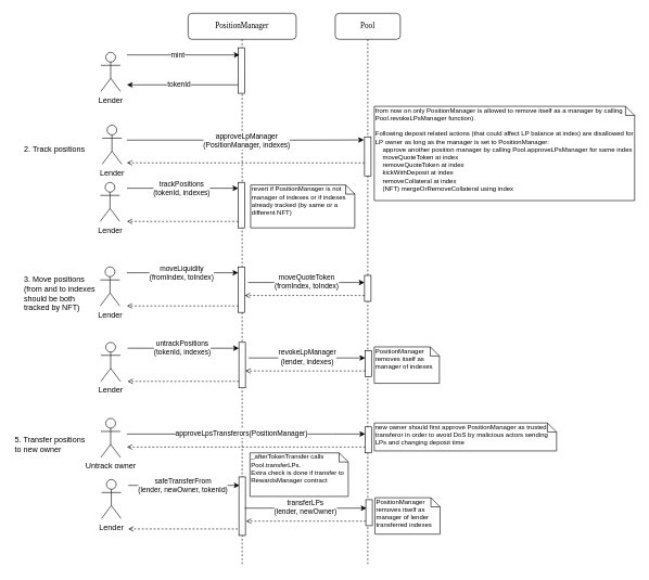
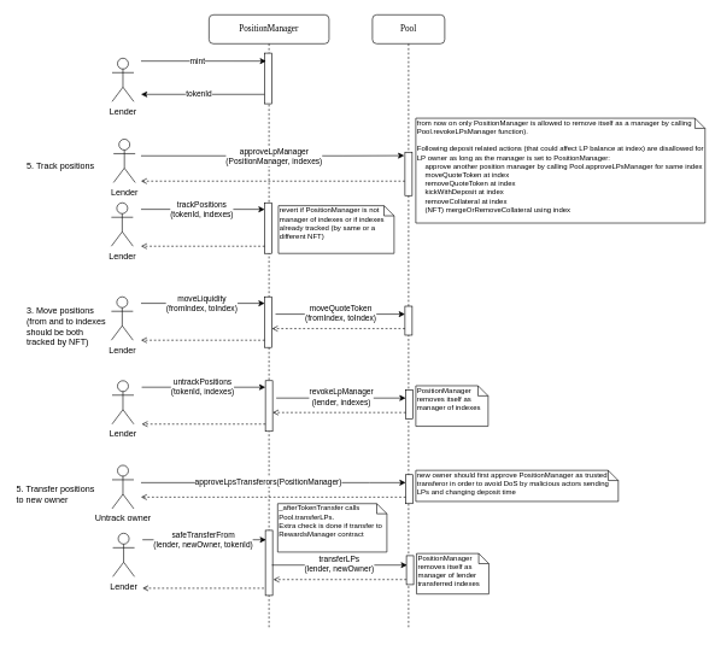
  <mxCell id="0" />
  <mxCell id="1" parent="0" />
  <mxCell id="2" value="&lt;font face=&quot;Helvetica&quot;&gt;from now on only PositionManager is allowed to remove itself as a manager by calling Pool.revokeLPsManager function).&lt;br&gt;&lt;br&gt;Following deposit related actions (that could affect LP balance at index) are disallowed for LP owner as long as the manager is set to PositionManager:&lt;br&gt;&amp;nbsp;&amp;nbsp;&amp;nbsp; approve another position manager by calling Pool.approveLPsManager for same index&lt;br&gt;&amp;nbsp;&amp;nbsp;&amp;nbsp; moveQuoteToken at index&lt;br&gt;&amp;nbsp;&amp;nbsp;&amp;nbsp; removeQuoteToken at index&lt;br&gt;&amp;nbsp;&amp;nbsp;&amp;nbsp; kickWithDeposit at index&lt;br&gt;&amp;nbsp;&amp;nbsp;&amp;nbsp; removeCollateral at index&lt;br&gt;&amp;nbsp;&amp;nbsp;&amp;nbsp; (NFT) mergeOrRemoveCollateral using index&lt;/font&gt;" style="shape=note;whiteSpace=wrap;html=1;size=14;verticalAlign=top;align=left;spacingTop=-6;rounded=0;shadow=0;comic=0;labelBackgroundColor=none;strokeWidth=1;fontFamily=Verdana;fontSize=10;" parent="1" vertex="1"><mxGeometry x="574" y="163" width="400" height="145" as="geometry" /></mxCell>
  <mxCell id="3" value="PositionManager" style="shape=umlLifeline;perimeter=lifelinePerimeter;whiteSpace=wrap;html=1;container=1;collapsible=0;recursiveResize=0;outlineConnect=0;rounded=1;shadow=0;comic=0;labelBackgroundColor=none;strokeWidth=1;fontFamily=Verdana;fontSize=12;align=center;" vertex="1" parent="1"><mxGeometry x="288" y="20" width="166" height="850" as="geometry" /></mxCell>
  <mxCell id="4" style="edgeStyle=orthogonalEdgeStyle;rounded=0;orthogonalLoop=1;jettySize=auto;html=1;" edge="1" parent="3"><mxGeometry relative="1" as="geometry"><mxPoint x="-94" y="110" as="targetPoint" /><mxPoint x="77" y="110" as="sourcePoint" /><Array as="points"><mxPoint x="-14" y="110" /><mxPoint x="-14" y="110" /></Array></mxGeometry></mxCell>
  <mxCell id="5" value="tokenId" style="edgeLabel;html=1;align=center;verticalAlign=middle;resizable=0;points=[];" vertex="1" connectable="0" parent="4"><mxGeometry x="0.135" y="2" relative="1" as="geometry"><mxPoint x="5" y="-3" as="offset" /></mxGeometry></mxCell>
  <mxCell id="6" value="" style="html=1;points=[];perimeter=orthogonalPerimeter;rounded=0;shadow=0;comic=0;labelBackgroundColor=none;strokeWidth=1;fontFamily=Verdana;fontSize=12;align=center;" parent="3" vertex="1"><mxGeometry x="77" y="53" width="10" height="70" as="geometry" /></mxCell>
  <mxCell id="7" value="" style="html=1;points=[];perimeter=orthogonalPerimeter;rounded=0;shadow=0;comic=0;labelBackgroundColor=none;strokeWidth=1;fontFamily=Verdana;fontSize=12;align=center;" vertex="1" parent="3"><mxGeometry x="77" y="260" width="10" height="70" as="geometry" /></mxCell>
  <mxCell id="8" value="&lt;font face=&quot;Helvetica&quot;&gt;revert if PositionManager is not manager of indexes or if indexes already tracked (by same or a different NFT)&lt;br&gt;&lt;/font&gt;" style="shape=note;whiteSpace=wrap;html=1;size=14;verticalAlign=top;align=left;spacingTop=-6;rounded=0;shadow=0;comic=0;labelBackgroundColor=none;strokeWidth=1;fontFamily=Verdana;fontSize=10;" vertex="1" parent="3"><mxGeometry x="96" y="264" width="160" height="66" as="geometry" /></mxCell>
  <mxCell id="9" value="" style="html=1;points=[];perimeter=orthogonalPerimeter;rounded=0;shadow=0;comic=0;labelBackgroundColor=none;strokeWidth=1;fontFamily=Verdana;fontSize=12;align=center;" vertex="1" parent="3"><mxGeometry x="78" y="713" width="10" height="90" as="geometry" /></mxCell>
  <mxCell id="10" value="Pool" style="shape=umlLifeline;perimeter=lifelinePerimeter;whiteSpace=wrap;html=1;container=1;collapsible=0;recursiveResize=0;outlineConnect=0;rounded=1;shadow=0;comic=0;labelBackgroundColor=none;strokeWidth=1;fontFamily=Verdana;fontSize=12;align=center;" vertex="1" parent="1"><mxGeometry x="514" y="20" width="100" height="850" as="geometry" /></mxCell>
  <mxCell id="11" style="edgeStyle=orthogonalEdgeStyle;rounded=0;orthogonalLoop=1;jettySize=auto;html=1;fontFamily=Helvetica;endArrow=open;endFill=0;dashed=1;" edge="1" parent="10" source="12"><mxGeometry relative="1" as="geometry"><mxPoint x="-320" y="230" as="targetPoint" /><Array as="points"><mxPoint x="-50" y="230" /><mxPoint x="-50" y="230" /></Array></mxGeometry></mxCell>
  <mxCell id="12" value="" style="html=1;points=[];perimeter=orthogonalPerimeter;rounded=0;shadow=0;comic=0;labelBackgroundColor=none;strokeWidth=1;fontFamily=Verdana;fontSize=12;align=center;" vertex="1" parent="10"><mxGeometry x="45" y="190" width="10" height="60" as="geometry" /></mxCell>
  <mxCell id="13" value="" style="html=1;points=[];perimeter=orthogonalPerimeter;rounded=0;shadow=0;comic=0;labelBackgroundColor=none;strokeWidth=1;fontFamily=Verdana;fontSize=12;align=center;" vertex="1" parent="10"><mxGeometry x="45" y="403" width="10" height="40" as="geometry" /></mxCell>
  <mxCell id="14" style="edgeStyle=orthogonalEdgeStyle;rounded=0;orthogonalLoop=1;jettySize=auto;html=1;entryX=0.2;entryY=0.529;entryDx=0;entryDy=0;entryPerimeter=0;" edge="1" parent="1"><mxGeometry relative="1" as="geometry"><mxPoint x="194" y="84" as="sourcePoint" /><mxPoint x="367" y="84.03" as="targetPoint" /><Array as="points"><mxPoint x="284" y="84" /><mxPoint x="284" y="84" /></Array></mxGeometry></mxCell>
  <mxCell id="15" value="mint" style="edgeLabel;html=1;align=center;verticalAlign=middle;resizable=0;points=[];" vertex="1" connectable="0" parent="14"><mxGeometry x="-0.153" relative="1" as="geometry"><mxPoint x="4" y="-1" as="offset" /></mxGeometry></mxCell>
  <mxCell id="16" value="Lender" style="shape=umlActor;verticalLabelPosition=bottom;verticalAlign=top;html=1;outlineConnect=0;" vertex="1" parent="1"><mxGeometry x="154" y="80" width="30" height="60" as="geometry" /></mxCell>
  <mxCell id="17" style="edgeStyle=orthogonalEdgeStyle;rounded=0;orthogonalLoop=1;jettySize=auto;html=1;entryX=-0.1;entryY=0.079;entryDx=0;entryDy=0;entryPerimeter=0;" edge="1" parent="1" target="12"><mxGeometry relative="1" as="geometry"><mxPoint x="194" y="215" as="sourcePoint" /><Array as="points"><mxPoint x="474" y="215" /><mxPoint x="474" y="215" /></Array></mxGeometry></mxCell>
  <mxCell id="18" value="&lt;div&gt;approveLpManager&lt;/div&gt;&lt;div&gt;(PositionManager, indexes)&lt;/div&gt;" style="edgeLabel;html=1;align=center;verticalAlign=middle;resizable=0;points=[];" vertex="1" connectable="0" parent="17"><mxGeometry x="-0.118" relative="1" as="geometry"><mxPoint x="22" as="offset" /></mxGeometry></mxCell>
  <mxCell id="19" value="Lender" style="shape=umlActor;verticalLabelPosition=bottom;verticalAlign=top;html=1;outlineConnect=0;" vertex="1" parent="1"><mxGeometry x="156" y="192" width="30" height="60" as="geometry" /></mxCell>
- <mxCell id="20" value="2. Track positions" style="text;html=1;strokeColor=none;fillColor=none;align=center;verticalAlign=middle;whiteSpace=wrap;rounded=0;" vertex="1" parent="1"><mxGeometry x="24" y="215" width="118" height="30" as="geometry" /></mxCell>
+ <mxCell id="20" value="5. Track positions" style="text;html=1;strokeColor=none;fillColor=none;align=center;verticalAlign=middle;whiteSpace=wrap;rounded=0;" vertex="1" parent="1"><mxGeometry x="24" y="215" width="118" height="30" as="geometry" /></mxCell>
  <mxCell id="21" style="edgeStyle=orthogonalEdgeStyle;rounded=0;orthogonalLoop=1;jettySize=auto;html=1;fontFamily=Helvetica;endArrow=open;endFill=0;dashed=1;" edge="1" parent="1"><mxGeometry relative="1" as="geometry"><mxPoint x="365" y="340" as="sourcePoint" /><mxPoint x="194" y="340" as="targetPoint" /><Array as="points"><mxPoint x="264" y="340" /><mxPoint x="264" y="340" /></Array></mxGeometry></mxCell>
  <mxCell id="22" style="edgeStyle=orthogonalEdgeStyle;rounded=0;orthogonalLoop=1;jettySize=auto;html=1;entryX=0;entryY=0.129;entryDx=0;entryDy=0;entryPerimeter=0;fontFamily=Helvetica;endArrow=classic;endFill=1;" edge="1" parent="1" target="7"><mxGeometry relative="1" as="geometry"><mxPoint x="194" y="289" as="sourcePoint" /><Array as="points"><mxPoint x="234" y="289" /><mxPoint x="234" y="289" /></Array></mxGeometry></mxCell>
  <mxCell id="23" value="&lt;div&gt;trackPositions&lt;/div&gt;&lt;div&gt;(tokenId, indexes)&lt;br&gt;&lt;/div&gt;" style="edgeLabel;html=1;align=center;verticalAlign=middle;resizable=0;points=[];fontFamily=Helvetica;" vertex="1" connectable="0" parent="22"><mxGeometry x="-0.252" y="2" relative="1" as="geometry"><mxPoint x="19" y="1" as="offset" /></mxGeometry></mxCell>
  <mxCell id="24" value="Lender" style="shape=umlActor;verticalLabelPosition=bottom;verticalAlign=top;html=1;outlineConnect=0;" vertex="1" parent="1"><mxGeometry x="153" y="280" width="30" height="60" as="geometry" /></mxCell>
  <mxCell id="25" style="edgeStyle=orthogonalEdgeStyle;rounded=0;orthogonalLoop=1;jettySize=auto;html=1;fontFamily=Helvetica;endArrow=classic;endFill=1;" edge="1" parent="1"><mxGeometry relative="1" as="geometry"><mxPoint x="380" y="434" as="sourcePoint" /><mxPoint x="559" y="434" as="targetPoint" /><Array as="points"><mxPoint x="509" y="434" /><mxPoint x="509" y="434" /></Array></mxGeometry></mxCell>
  <mxCell id="26" value="&lt;div&gt;moveQuoteToken&lt;/div&gt;&lt;div&gt;(fromIndex, toIndex)&lt;br&gt;&lt;/div&gt;" style="edgeLabel;html=1;align=center;verticalAlign=middle;resizable=0;points=[];fontFamily=Helvetica;" vertex="1" connectable="0" parent="25"><mxGeometry x="-0.151" y="2" relative="1" as="geometry"><mxPoint x="13" as="offset" /></mxGeometry></mxCell>
  <mxCell id="27" value="" style="html=1;points=[];perimeter=orthogonalPerimeter;rounded=0;shadow=0;comic=0;labelBackgroundColor=none;strokeWidth=1;fontFamily=Verdana;fontSize=12;align=center;" vertex="1" parent="1"><mxGeometry x="365" y="410" width="10" height="70" as="geometry" /></mxCell>
  <mxCell id="28" style="edgeStyle=orthogonalEdgeStyle;rounded=0;orthogonalLoop=1;jettySize=auto;html=1;fontFamily=Helvetica;endArrow=open;endFill=0;dashed=1;" edge="1" parent="1"><mxGeometry relative="1" as="geometry"><mxPoint x="365" y="470" as="sourcePoint" /><mxPoint x="194" y="470" as="targetPoint" /><Array as="points"><mxPoint x="264" y="470" /><mxPoint x="264" y="470" /></Array></mxGeometry></mxCell>
  <mxCell id="29" style="edgeStyle=orthogonalEdgeStyle;rounded=0;orthogonalLoop=1;jettySize=auto;html=1;entryX=0;entryY=0.129;entryDx=0;entryDy=0;entryPerimeter=0;fontFamily=Helvetica;endArrow=classic;endFill=1;" edge="1" parent="1" target="27"><mxGeometry relative="1" as="geometry"><mxPoint x="194" y="419" as="sourcePoint" /><Array as="points"><mxPoint x="234" y="419" /><mxPoint x="234" y="419" /></Array></mxGeometry></mxCell>
  <mxCell id="30" value="&lt;div&gt;moveLiquidity&lt;/div&gt;&lt;div&gt;(fromIndex, toIndex)&lt;br&gt;&lt;/div&gt;" style="edgeLabel;html=1;align=center;verticalAlign=middle;resizable=0;points=[];fontFamily=Helvetica;" vertex="1" connectable="0" parent="29"><mxGeometry x="-0.252" y="2" relative="1" as="geometry"><mxPoint x="19" y="1" as="offset" /></mxGeometry></mxCell>
  <mxCell id="31" value="Lender" style="shape=umlActor;verticalLabelPosition=bottom;verticalAlign=top;html=1;outlineConnect=0;" vertex="1" parent="1"><mxGeometry x="153" y="410" width="30" height="60" as="geometry" /></mxCell>
  <mxCell id="32" value="&lt;div align=&quot;left&quot;&gt;3. Move positions&lt;/div&gt;&lt;div align=&quot;left&quot;&gt;(from and to indexes should be both tracked by NFT)&lt;br&gt;&lt;/div&gt;" style="text;html=1;strokeColor=none;fillColor=none;align=left;verticalAlign=middle;whiteSpace=wrap;rounded=0;" vertex="1" parent="1"><mxGeometry y="436" width="118" height="30" as="geometry" x="34" /></mxCell>
  <mxCell id="33" style="edgeStyle=orthogonalEdgeStyle;rounded=0;orthogonalLoop=1;jettySize=auto;html=1;dashed=1;fontFamily=Helvetica;endArrow=open;endFill=0;" edge="1" parent="1"><mxGeometry relative="1" as="geometry"><mxPoint x="559" y="454" as="sourcePoint" /><mxPoint x="375" y="454" as="targetPoint" /><Array as="points"><mxPoint x="375" y="454" /></Array></mxGeometry></mxCell>
  <mxCell id="34" value="" style="html=1;points=[];perimeter=orthogonalPerimeter;rounded=0;shadow=0;comic=0;labelBackgroundColor=none;strokeWidth=1;fontFamily=Verdana;fontSize=12;align=center;" vertex="1" parent="1"><mxGeometry x="560" y="539" width="10" height="40" as="geometry" /></mxCell>
  <mxCell id="35" style="edgeStyle=orthogonalEdgeStyle;rounded=0;orthogonalLoop=1;jettySize=auto;html=1;fontFamily=Helvetica;endArrow=classic;endFill=1;" edge="1" parent="1"><mxGeometry relative="1" as="geometry"><mxPoint x="381" y="550" as="sourcePoint" /><mxPoint x="560" y="550" as="targetPoint" /><Array as="points"><mxPoint x="510" y="550" /><mxPoint x="510" y="550" /></Array></mxGeometry></mxCell>
  <mxCell id="36" value="&lt;div&gt;revokeLpManager&lt;/div&gt;&lt;div&gt;(lender, indexes)&lt;br&gt;&lt;/div&gt;" style="edgeLabel;html=1;align=center;verticalAlign=middle;resizable=0;points=[];fontFamily=Helvetica;" vertex="1" connectable="0" parent="35"><mxGeometry x="-0.151" y="2" relative="1" as="geometry"><mxPoint x="13" as="offset" /></mxGeometry></mxCell>
  <mxCell id="37" value="" style="html=1;points=[];perimeter=orthogonalPerimeter;rounded=0;shadow=0;comic=0;labelBackgroundColor=none;strokeWidth=1;fontFamily=Verdana;fontSize=12;align=center;" vertex="1" parent="1"><mxGeometry x="366" y="526" width="10" height="70" as="geometry" /></mxCell>
  <mxCell id="38" style="edgeStyle=orthogonalEdgeStyle;rounded=0;orthogonalLoop=1;jettySize=auto;html=1;fontFamily=Helvetica;endArrow=open;endFill=0;dashed=1;" edge="1" parent="1"><mxGeometry relative="1" as="geometry"><mxPoint x="366" y="586" as="sourcePoint" /><mxPoint x="195" y="586" as="targetPoint" /><Array as="points"><mxPoint x="265" y="586" /><mxPoint x="265" y="586" /></Array></mxGeometry></mxCell>
  <mxCell id="39" style="edgeStyle=orthogonalEdgeStyle;rounded=0;orthogonalLoop=1;jettySize=auto;html=1;entryX=0;entryY=0.129;entryDx=0;entryDy=0;entryPerimeter=0;fontFamily=Helvetica;endArrow=classic;endFill=1;" edge="1" parent="1" target="37"><mxGeometry relative="1" as="geometry"><mxPoint x="195" y="535" as="sourcePoint" /><Array as="points"><mxPoint x="235" y="535" /><mxPoint x="235" y="535" /></Array></mxGeometry></mxCell>
  <mxCell id="40" value="&lt;div&gt;untrackPositions&lt;/div&gt;&lt;div&gt;(tokenId, indexes)&lt;br&gt;&lt;/div&gt;" style="edgeLabel;html=1;align=center;verticalAlign=middle;resizable=0;points=[];fontFamily=Helvetica;" vertex="1" connectable="0" parent="39"><mxGeometry x="-0.252" y="2" relative="1" as="geometry"><mxPoint x="19" y="1" as="offset" /></mxGeometry></mxCell>
  <mxCell id="41" value="Lender" style="shape=umlActor;verticalLabelPosition=bottom;verticalAlign=top;html=1;outlineConnect=0;" vertex="1" parent="1"><mxGeometry x="154" y="526" width="30" height="60" as="geometry" /></mxCell>
  <mxCell id="42" style="edgeStyle=orthogonalEdgeStyle;rounded=0;orthogonalLoop=1;jettySize=auto;html=1;dashed=1;fontFamily=Helvetica;endArrow=open;endFill=0;" edge="1" parent="1"><mxGeometry relative="1" as="geometry"><mxPoint x="560" y="570" as="sourcePoint" /><mxPoint x="376" y="570" as="targetPoint" /><Array as="points"><mxPoint x="376" y="570" /></Array></mxGeometry></mxCell>
  <mxCell id="43" value="&lt;font face=&quot;Helvetica&quot;&gt;PositionManager removes itself as manager of indexes&lt;br&gt;&lt;/font&gt;" style="shape=note;whiteSpace=wrap;html=1;size=14;verticalAlign=top;align=left;spacingTop=-6;rounded=0;shadow=0;comic=0;labelBackgroundColor=none;strokeWidth=1;fontFamily=Verdana;fontSize=10;" vertex="1" parent="1"><mxGeometry x="574" y="533" width="100" height="56" as="geometry" /></mxCell>
  <mxCell id="44" value="" style="html=1;points=[];perimeter=orthogonalPerimeter;rounded=0;shadow=0;comic=0;labelBackgroundColor=none;strokeWidth=1;fontFamily=Verdana;fontSize=12;align=center;" vertex="1" parent="1"><mxGeometry x="560" y="656" width="10" height="40" as="geometry" /></mxCell>
  <mxCell id="45" style="edgeStyle=orthogonalEdgeStyle;rounded=0;orthogonalLoop=1;jettySize=auto;html=1;fontFamily=Helvetica;endArrow=classic;endFill=1;" edge="1" parent="1"><mxGeometry relative="1" as="geometry"><mxPoint x="194" y="667" as="sourcePoint" /><mxPoint x="560" y="667" as="targetPoint" /><Array as="points"><mxPoint x="510" y="667" /><mxPoint x="510" y="667" /></Array></mxGeometry></mxCell>
  <mxCell id="46" value="approveLpsTransferors(PositionManager)" style="edgeLabel;html=1;align=center;verticalAlign=middle;resizable=0;points=[];fontFamily=Helvetica;" vertex="1" connectable="0" parent="45"><mxGeometry x="-0.151" y="2" relative="1" as="geometry"><mxPoint x="20" as="offset" /></mxGeometry></mxCell>
  <mxCell id="47" value="Untrack owner" style="shape=umlActor;verticalLabelPosition=bottom;verticalAlign=top;html=1;outlineConnect=0;" vertex="1" parent="1"><mxGeometry x="154" y="643" width="30" height="60" as="geometry" /></mxCell>
  <mxCell id="48" value="5. Transfer positions to new owner" style="text;html=1;strokeColor=none;fillColor=none;align=left;verticalAlign=middle;whiteSpace=wrap;rounded=0;" vertex="1" parent="1"><mxGeometry x="20" y="669" width="118" height="30" as="geometry" /></mxCell>
  <mxCell id="49" style="edgeStyle=orthogonalEdgeStyle;rounded=0;orthogonalLoop=1;jettySize=auto;html=1;dashed=1;fontFamily=Helvetica;endArrow=open;endFill=0;" edge="1" parent="1"><mxGeometry relative="1" as="geometry"><mxPoint x="560" y="687" as="sourcePoint" /><mxPoint x="194" y="687" as="targetPoint" /><Array as="points"><mxPoint x="376" y="687" /></Array></mxGeometry></mxCell>
  <mxCell id="50" value="&lt;font face=&quot;Helvetica&quot;&gt;new owner should first approve PositionManager as trusted transferor in order to avoid DoS by malicious actors sending LPs and changing deposit time&lt;br&gt;&lt;/font&gt;" style="shape=note;whiteSpace=wrap;html=1;size=14;verticalAlign=top;align=left;spacingTop=-6;rounded=0;shadow=0;comic=0;labelBackgroundColor=none;strokeWidth=1;fontFamily=Verdana;fontSize=10;" vertex="1" parent="1"><mxGeometry x="574" y="650" width="280" height="43" as="geometry" /></mxCell>
  <mxCell id="51" value="" style="html=1;points=[];perimeter=orthogonalPerimeter;rounded=0;shadow=0;comic=0;labelBackgroundColor=none;strokeWidth=1;fontFamily=Verdana;fontSize=12;align=center;" vertex="1" parent="1"><mxGeometry x="561" y="768" width="10" height="40" as="geometry" /></mxCell>
  <mxCell id="52" style="edgeStyle=orthogonalEdgeStyle;rounded=0;orthogonalLoop=1;jettySize=auto;html=1;fontFamily=Helvetica;endArrow=classic;endFill=1;" edge="1" parent="1"><mxGeometry relative="1" as="geometry"><mxPoint x="375" y="781" as="sourcePoint" /><mxPoint x="562" y="781" as="targetPoint" /><Array as="points"><mxPoint x="512" y="781" /><mxPoint x="512" y="781" /></Array></mxGeometry></mxCell>
  <mxCell id="53" value="&lt;div&gt;transferLPs&lt;/div&gt;&lt;div&gt;(lender, newOwner)&lt;br&gt;&lt;/div&gt;" style="edgeLabel;html=1;align=center;verticalAlign=middle;resizable=0;points=[];fontFamily=Helvetica;" vertex="1" connectable="0" parent="52"><mxGeometry x="-0.151" y="2" relative="1" as="geometry"><mxPoint x="13" as="offset" /></mxGeometry></mxCell>
  <mxCell id="54" style="edgeStyle=orthogonalEdgeStyle;rounded=0;orthogonalLoop=1;jettySize=auto;html=1;fontFamily=Helvetica;endArrow=open;endFill=0;dashed=1;" edge="1" parent="1"><mxGeometry relative="1" as="geometry"><mxPoint x="364" y="813" as="sourcePoint" /><mxPoint x="196" y="813" as="targetPoint" /><Array as="points"><mxPoint x="266" y="813" /><mxPoint x="266" y="813" /></Array></mxGeometry></mxCell>
  <mxCell id="55" style="edgeStyle=orthogonalEdgeStyle;rounded=0;orthogonalLoop=1;jettySize=auto;html=1;entryX=0;entryY=0.129;entryDx=0;entryDy=0;entryPerimeter=0;fontFamily=Helvetica;endArrow=classic;endFill=1;" edge="1" parent="1"><mxGeometry relative="1" as="geometry"><mxPoint x="196" y="746" as="sourcePoint" /><Array as="points"><mxPoint x="236" y="746" /><mxPoint x="236" y="746" /></Array><mxPoint x="367" y="746" as="targetPoint" /></mxGeometry></mxCell>
  <mxCell id="56" value="&lt;div&gt;safeTransferFrom&lt;/div&gt;&lt;div&gt;(lender, newOwner, tokenId)&lt;br&gt;&lt;/div&gt;" style="edgeLabel;html=1;align=center;verticalAlign=middle;resizable=0;points=[];fontFamily=Helvetica;" vertex="1" connectable="0" parent="55"><mxGeometry x="-0.252" y="2" relative="1" as="geometry"><mxPoint x="19" y="1" as="offset" /></mxGeometry></mxCell>
  <mxCell id="57" value="Lender" style="shape=umlActor;verticalLabelPosition=bottom;verticalAlign=top;html=1;outlineConnect=0;" vertex="1" parent="1"><mxGeometry x="155" y="737" width="30" height="60" as="geometry" /></mxCell>
  <mxCell id="58" style="edgeStyle=orthogonalEdgeStyle;rounded=0;orthogonalLoop=1;jettySize=auto;html=1;dashed=1;fontFamily=Helvetica;endArrow=open;endFill=0;" edge="1" parent="1"><mxGeometry relative="1" as="geometry"><mxPoint x="561" y="801" as="sourcePoint" /><mxPoint x="377" y="801" as="targetPoint" /><Array as="points"><mxPoint x="377" y="801" /></Array></mxGeometry></mxCell>
  <mxCell id="59" value="&lt;font face=&quot;Helvetica&quot;&gt;PositionManager removes itself as manager of lender transferred indexes&lt;br&gt;&lt;/font&gt;" style="shape=note;whiteSpace=wrap;html=1;size=14;verticalAlign=top;align=left;spacingTop=-6;rounded=0;shadow=0;comic=0;labelBackgroundColor=none;strokeWidth=1;fontFamily=Verdana;fontSize=10;" vertex="1" parent="1"><mxGeometry x="575" y="765" width="100" height="56" as="geometry" /></mxCell>
  <mxCell id="60" value="&lt;div&gt;&lt;font face=&quot;Helvetica&quot;&gt;_afterTokenTransfer calls Pool.transferLPs.&lt;/font&gt;&lt;/div&gt;&lt;div&gt;&lt;font face=&quot;Helvetica&quot;&gt;Extra check is done if transfer to RewardsManager contract&lt;/font&gt;&lt;/div&gt;&lt;font face=&quot;Helvetica&quot;&gt;&lt;br&gt;&lt;/font&gt;" style="shape=note;whiteSpace=wrap;html=1;size=14;verticalAlign=top;align=left;spacingTop=-6;rounded=0;shadow=0;comic=0;labelBackgroundColor=none;strokeWidth=1;fontFamily=Verdana;fontSize=10;" vertex="1" parent="1"><mxGeometry x="383" y="696" width="151" height="67" as="geometry" /></mxCell>
